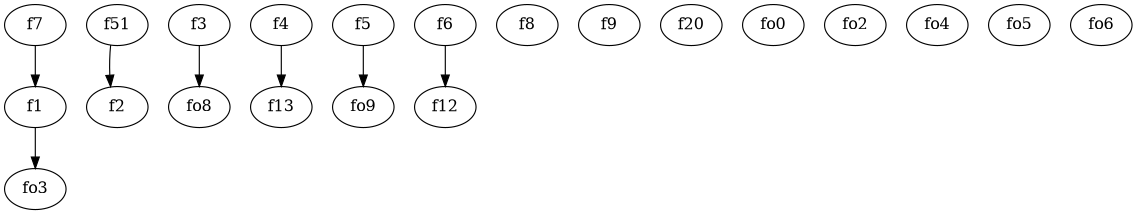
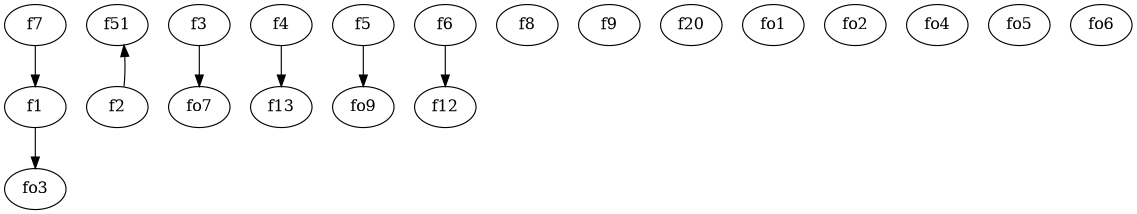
  strict digraph {
    edge [weight=2]
    f1
    fo3
    n3 [label=f51]
    f2
    f3
-   fo8
+   fo8 [label=fo7]
    f4
    f13
    n9 [label=fo9]
    f5
    f6
    f12
    f7
    f8
    f9
    n16 [label=f20]
-   fo1 [label=fo0]
+   fo1
    fo2
    fo4
    fo5
    fo6
    f1 -> fo3
-   n3 -> f2
+   f2 -> n3
    f3 -> fo8
    f4 -> f13
    f5 -> n9
    f6 -> f12
    f7 -> f1
  }
